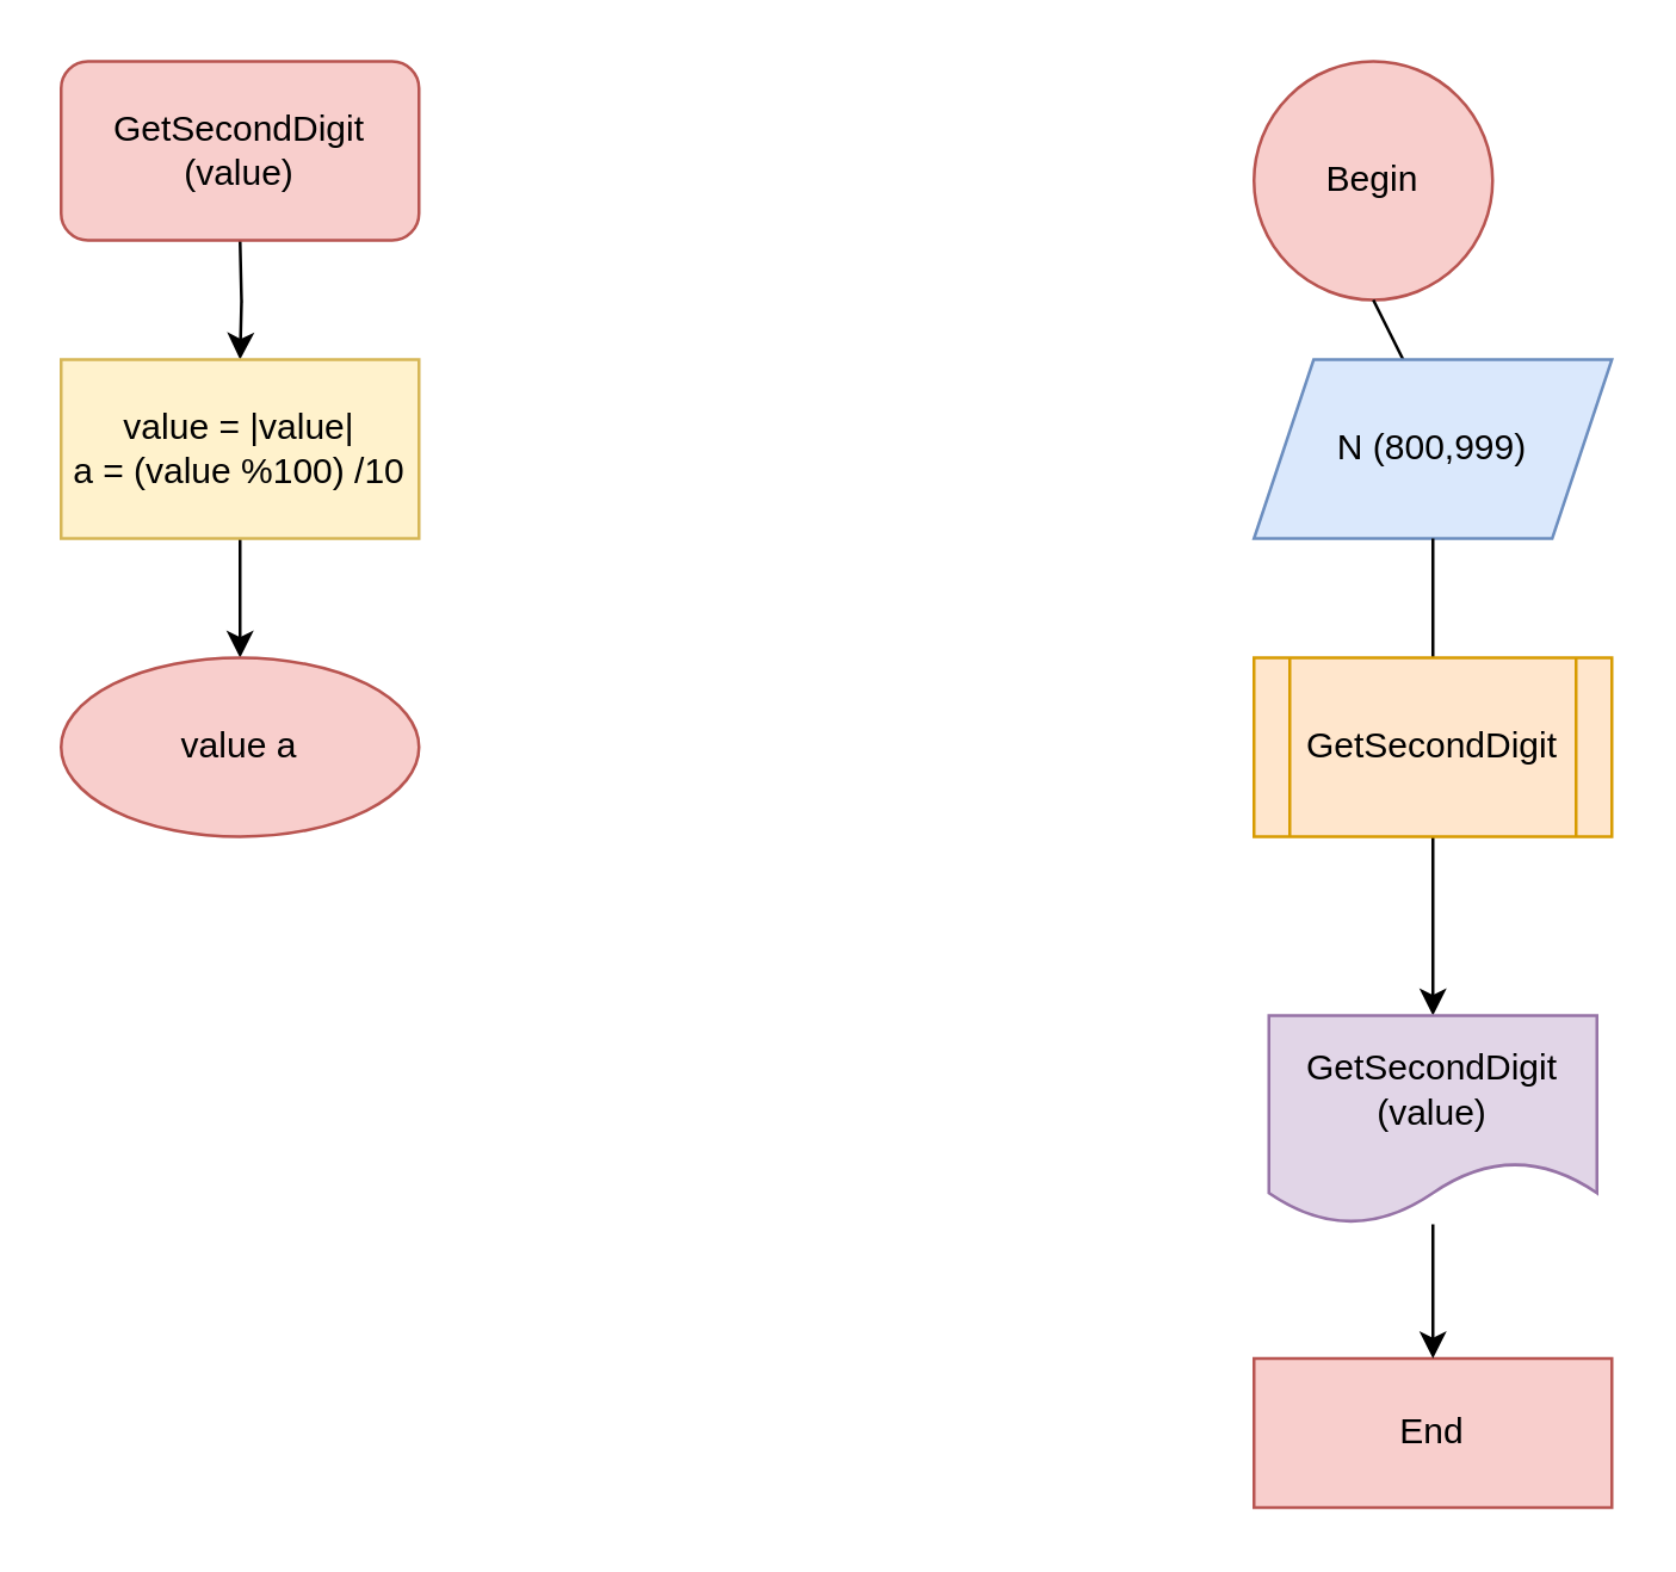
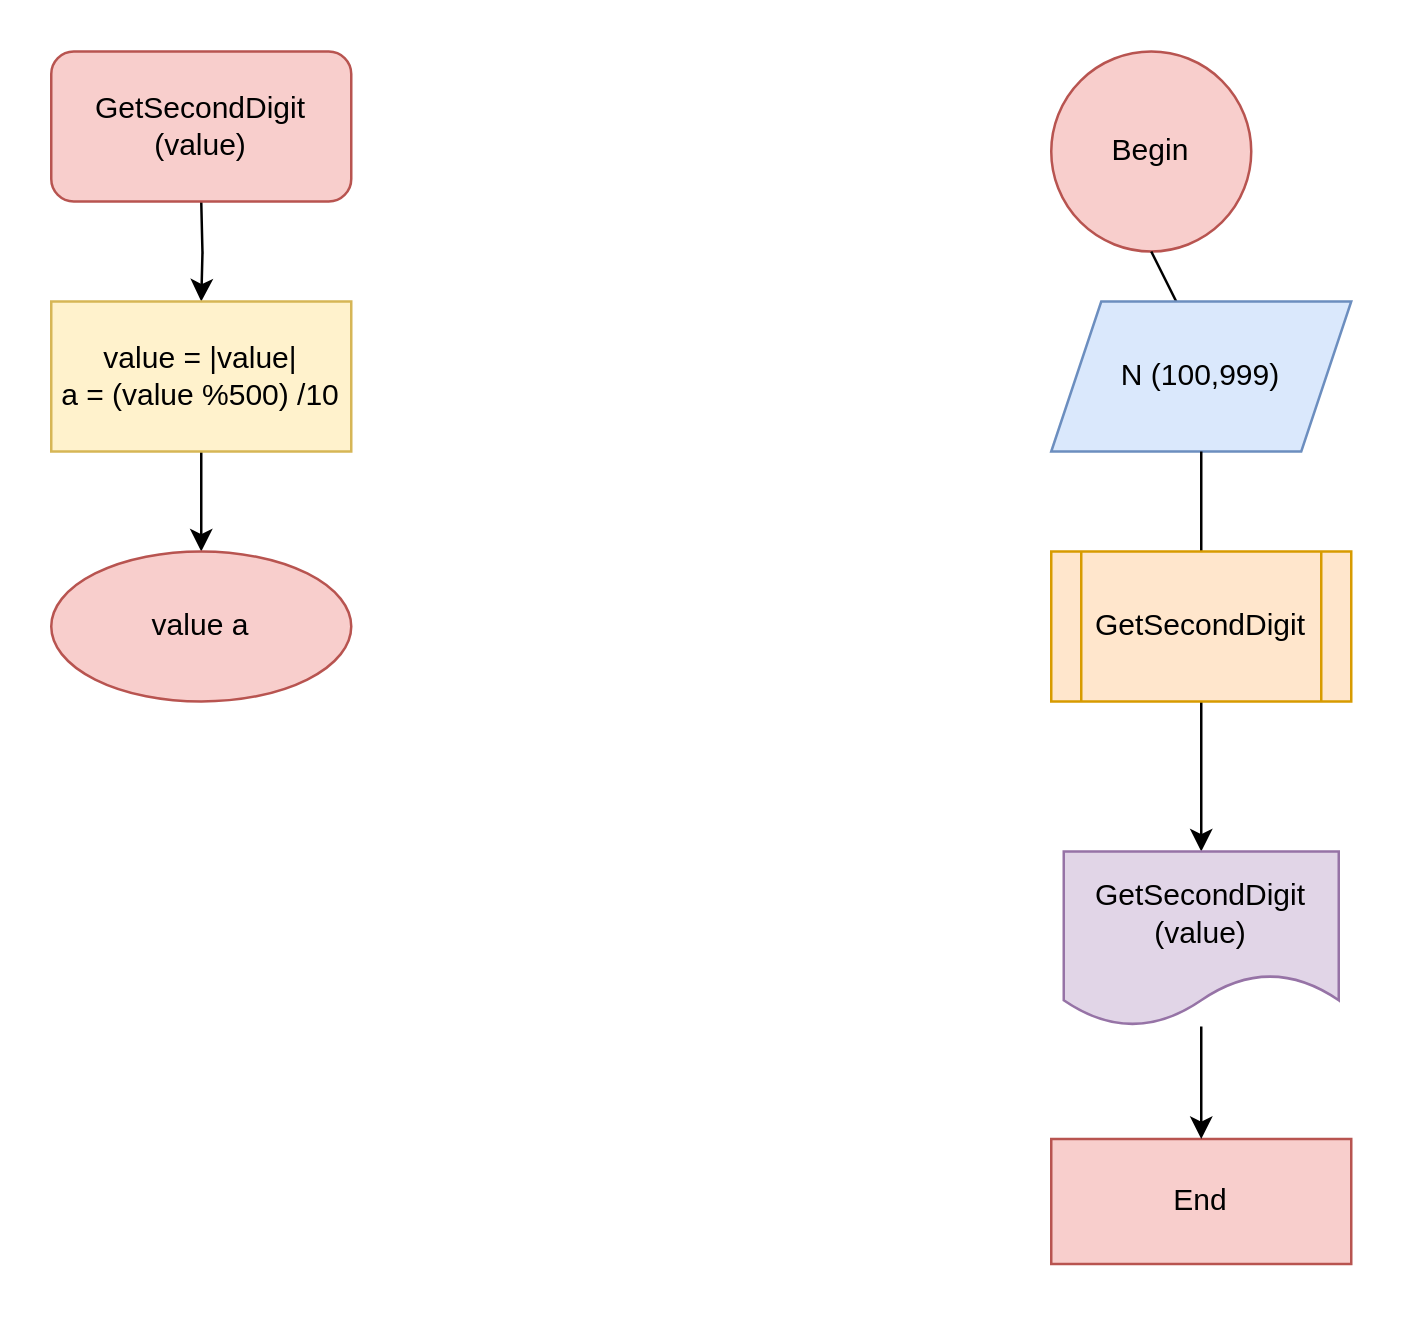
  <mxCell id="0" />
  <mxCell id="1" parent="0" />
  <mxCell id="2" value="Begin" style="ellipse;whiteSpace=wrap;html=1;fillColor=#f8cecc;strokeColor=#b85450;" vertex="1" parent="1"><mxGeometry x="420" y="20" width="80" height="80" as="geometry" /></mxCell>
  <mxCell id="3" value="" style="endArrow=classic;html=1;rounded=0;exitX=0.5;exitY=1;exitDx=0;exitDy=0;" edge="1" parent="1" source="2"><mxGeometry width="50" height="50" relative="1" as="geometry"><mxPoint x="490" y="340" as="sourcePoint" /><mxPoint x="480" y="140" as="targetPoint" /></mxGeometry></mxCell>
- <mxCell id="4" value="N (800,999)" style="shape=parallelogram;perimeter=parallelogramPerimeter;whiteSpace=wrap;html=1;fixedSize=1;fillColor=#dae8fc;strokeColor=#6c8ebf;" vertex="1" parent="1"><mxGeometry x="420" y="120" width="120" height="60" as="geometry" /></mxCell>
+ <mxCell id="4" value="N (100,999)" style="shape=parallelogram;perimeter=parallelogramPerimeter;whiteSpace=wrap;html=1;fixedSize=1;fillColor=#dae8fc;strokeColor=#6c8ebf;" vertex="1" parent="1"><mxGeometry x="420" y="120" width="120" height="60" as="geometry" /></mxCell>
  <mxCell id="5" value="" style="endArrow=classic;html=1;rounded=0;exitX=0.5;exitY=1;exitDx=0;exitDy=0;" edge="1" parent="1" source="4"><mxGeometry width="50" height="50" relative="1" as="geometry"><mxPoint x="490" y="340" as="sourcePoint" /><mxPoint x="480" y="250" as="targetPoint" /></mxGeometry></mxCell>
  <mxCell id="6" style="edgeStyle=orthogonalEdgeStyle;rounded=0;orthogonalLoop=1;jettySize=auto;html=1;" edge="1" parent="1" source="7"><mxGeometry relative="1" as="geometry"><mxPoint x="480" y="340" as="targetPoint" /></mxGeometry></mxCell>
  <mxCell id="7" value="GetSecondDigit" style="shape=process;whiteSpace=wrap;html=1;backgroundOutline=1;fillColor=#ffe6cc;strokeColor=#d79b00;" vertex="1" parent="1"><mxGeometry x="420" y="220" width="120" height="60" as="geometry" /></mxCell>
  <mxCell id="8" style="edgeStyle=orthogonalEdgeStyle;rounded=0;orthogonalLoop=1;jettySize=auto;html=1;" edge="1" parent="1"><mxGeometry relative="1" as="geometry"><mxPoint x="80" y="120" as="targetPoint" /><mxPoint x="80" y="80" as="sourcePoint" /></mxGeometry></mxCell>
  <mxCell id="9" style="edgeStyle=orthogonalEdgeStyle;rounded=0;orthogonalLoop=1;jettySize=auto;html=1;" edge="1" parent="1" source="10"><mxGeometry relative="1" as="geometry"><mxPoint x="80" y="220" as="targetPoint" /></mxGeometry></mxCell>
- <mxCell id="10" value="value = |value|&lt;br&gt;a = (value %100) /10" style="rounded=0;whiteSpace=wrap;html=1;fillColor=#fff2cc;strokeColor=#d6b656;" vertex="1" parent="1"><mxGeometry x="20" y="120" width="120" height="60" as="geometry" /></mxCell>
+ <mxCell id="10" value="value = |value|&lt;br&gt;a = (value %500) /10" style="rounded=0;whiteSpace=wrap;html=1;fillColor=#fff2cc;strokeColor=#d6b656;" vertex="1" parent="1"><mxGeometry x="20" y="120" width="120" height="60" as="geometry" /></mxCell>
  <mxCell id="11" value="GetSecondDigit (value)" style="rounded=1;whiteSpace=wrap;html=1;fillColor=#f8cecc;strokeColor=#b85450;" vertex="1" parent="1"><mxGeometry x="20" y="20" width="120" height="60" as="geometry" /></mxCell>
  <mxCell id="12" value="value a" style="ellipse;whiteSpace=wrap;html=1;fillColor=#f8cecc;strokeColor=#b85450;" vertex="1" parent="1"><mxGeometry x="20" y="220" width="120" height="60" as="geometry" /></mxCell>
  <mxCell id="13" value="End" style="whiteSpace=wrap;html=1;fillColor=#f8cecc;strokeColor=#b85450;rounded=0;" vertex="1" parent="1"><mxGeometry x="420" y="455" width="120" height="50" as="geometry" /></mxCell>
  <mxCell id="14" style="edgeStyle=orthogonalEdgeStyle;rounded=0;orthogonalLoop=1;jettySize=auto;html=1;entryX=0.5;entryY=0;entryDx=0;entryDy=0;" edge="1" parent="1" source="15" target="13"><mxGeometry relative="1" as="geometry" /></mxCell>
  <mxCell id="15" value="GetSecondDigit (value)" style="shape=document;whiteSpace=wrap;html=1;boundedLbl=1;fillColor=#e1d5e7;strokeColor=#9673a6;" vertex="1" parent="1"><mxGeometry x="425" y="340" width="110" height="70" as="geometry" /></mxCell>
